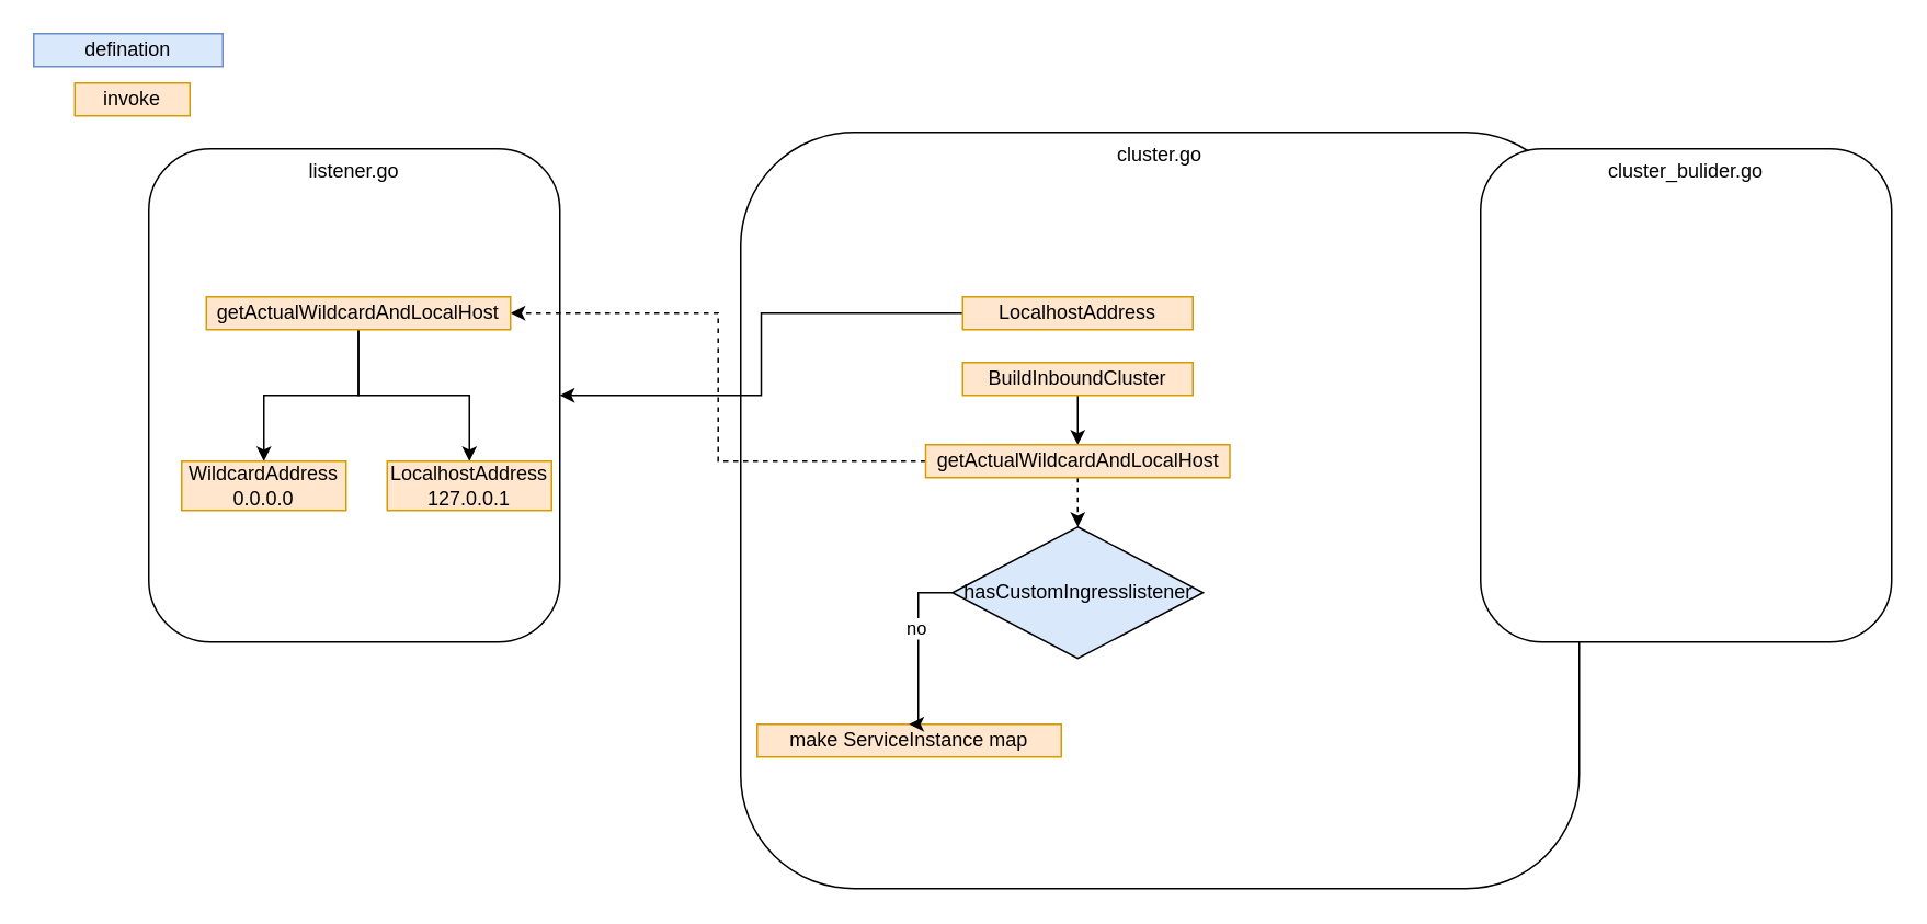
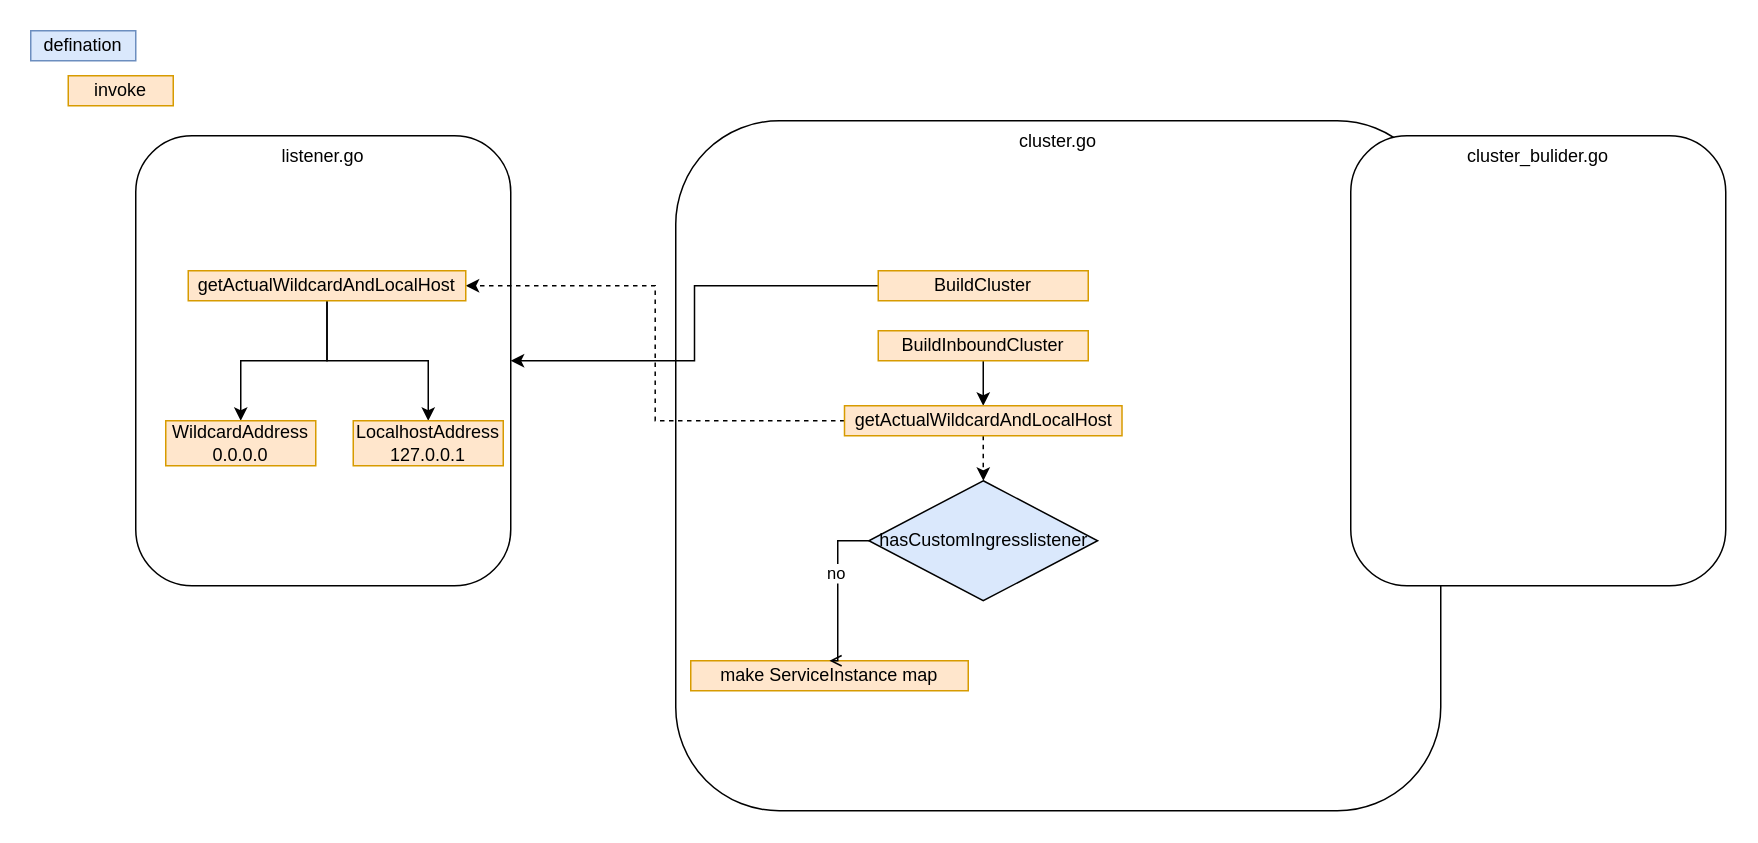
  <mxCell id="0" />
  <mxCell id="1" parent="0" />
  <mxCell id="2" value="listener.go" style="rounded=1;whiteSpace=wrap;html=1;verticalAlign=top;" vertex="1" parent="1"><mxGeometry x="90" y="90" width="250" height="300" as="geometry" /></mxCell>
  <mxCell id="3" value="cluster.go" style="rounded=1;whiteSpace=wrap;html=1;verticalAlign=top;" vertex="1" parent="1"><mxGeometry x="450" y="80" width="510" height="460" as="geometry" /></mxCell>
  <mxCell id="4" style="edgeStyle=orthogonalEdgeStyle;rounded=0;orthogonalLoop=1;jettySize=auto;html=1;" edge="1" parent="1" source="5" target="2"><mxGeometry relative="1" as="geometry" /></mxCell>
- <mxCell id="5" value="LocalhostAddress" style="text;html=1;strokeColor=#d79b00;fillColor=#ffe6cc;align=center;verticalAlign=middle;whiteSpace=wrap;rounded=0;" vertex="1" parent="1"><mxGeometry x="585" y="180" width="140" height="20" as="geometry" /></mxCell>
+ <mxCell id="5" value="BuildCluster" style="text;html=1;strokeColor=#d79b00;fillColor=#ffe6cc;align=center;verticalAlign=middle;whiteSpace=wrap;rounded=0;" vertex="1" parent="1"><mxGeometry x="585" y="180" width="140" height="20" as="geometry" /></mxCell>
  <mxCell id="6" value="cluster_bulider.go" style="rounded=1;whiteSpace=wrap;html=1;verticalAlign=top;" vertex="1" parent="1"><mxGeometry x="900" y="90" width="250" height="300" as="geometry" /></mxCell>
  <mxCell id="7" value="" style="edgeStyle=orthogonalEdgeStyle;rounded=0;orthogonalLoop=1;jettySize=auto;html=1;" edge="1" parent="1" source="8" target="11"><mxGeometry relative="1" as="geometry" /></mxCell>
  <mxCell id="8" value="BuildInboundCluster" style="text;html=1;strokeColor=#d79b00;fillColor=#ffe6cc;align=center;verticalAlign=middle;whiteSpace=wrap;rounded=0;" vertex="1" parent="1"><mxGeometry x="585" y="220" width="140" height="20" as="geometry" /></mxCell>
  <mxCell id="9" style="edgeStyle=orthogonalEdgeStyle;rounded=0;orthogonalLoop=1;jettySize=auto;html=1;entryX=1;entryY=0.5;entryDx=0;entryDy=0;dashed=1;" edge="1" parent="1" source="11" target="14"><mxGeometry relative="1" as="geometry" /></mxCell>
  <mxCell id="10" value="" style="edgeStyle=orthogonalEdgeStyle;rounded=0;orthogonalLoop=1;jettySize=auto;html=1;dashed=1;" edge="1" parent="1" source="11" target="22"><mxGeometry relative="1" as="geometry" /></mxCell>
  <mxCell id="11" value="getActualWildcardAndLocalHost" style="text;html=1;strokeColor=#d79b00;fillColor=#ffe6cc;align=center;verticalAlign=middle;whiteSpace=wrap;rounded=0;" vertex="1" parent="1"><mxGeometry x="562.5" y="270" width="185" height="20" as="geometry" /></mxCell>
  <mxCell id="12" style="edgeStyle=orthogonalEdgeStyle;rounded=0;orthogonalLoop=1;jettySize=auto;html=1;entryX=0.5;entryY=0;entryDx=0;entryDy=0;" edge="1" parent="1" source="14" target="18"><mxGeometry relative="1" as="geometry" /></mxCell>
  <mxCell id="13" style="edgeStyle=orthogonalEdgeStyle;rounded=0;orthogonalLoop=1;jettySize=auto;html=1;entryX=0.5;entryY=0;entryDx=0;entryDy=0;" edge="1" parent="1" source="14" target="17"><mxGeometry relative="1" as="geometry" /></mxCell>
  <mxCell id="14" value="getActualWildcardAndLocalHost" style="text;html=1;strokeColor=#d79b00;fillColor=#ffe6cc;align=center;verticalAlign=middle;whiteSpace=wrap;rounded=0;" vertex="1" parent="1"><mxGeometry x="125" y="180" width="185" height="20" as="geometry" /></mxCell>
- <mxCell id="15" value="defination" style="text;html=1;strokeColor=#6c8ebf;fillColor=#dae8fc;align=center;verticalAlign=middle;whiteSpace=wrap;rounded=0;" vertex="1" parent="1"><mxGeometry x="20" y="20" width="115" height="20" as="geometry" /></mxCell>
+ <mxCell id="15" value="defination" style="text;html=1;strokeColor=#6c8ebf;fillColor=#dae8fc;align=center;verticalAlign=middle;whiteSpace=wrap;rounded=0;" vertex="1" parent="1"><mxGeometry x="20" y="20" width="70" height="20" as="geometry" /></mxCell>
  <mxCell id="16" value="invoke" style="text;html=1;strokeColor=#d79b00;fillColor=#ffe6cc;align=center;verticalAlign=middle;whiteSpace=wrap;rounded=0;" vertex="1" parent="1"><mxGeometry x="45" y="50" width="70" height="20" as="geometry" /></mxCell>
  <mxCell id="17" value="WildcardAddress&lt;br&gt;0.0.0.0" style="text;html=1;strokeColor=#d79b00;fillColor=#ffe6cc;align=center;verticalAlign=middle;whiteSpace=wrap;rounded=0;" vertex="1" parent="1"><mxGeometry x="110" y="280" width="100" height="30" as="geometry" /></mxCell>
  <mxCell id="18" value="LocalhostAddress&lt;br&gt;127.0.0.1" style="text;html=1;strokeColor=#d79b00;fillColor=#ffe6cc;align=center;verticalAlign=middle;whiteSpace=wrap;rounded=0;" vertex="1" parent="1"><mxGeometry x="235" y="280" width="100" height="30" as="geometry" /></mxCell>
  <mxCell id="19" value="make ServiceInstance map" style="text;html=1;strokeColor=#d79b00;fillColor=#ffe6cc;align=center;verticalAlign=middle;whiteSpace=wrap;rounded=0;" vertex="1" parent="1"><mxGeometry x="460" y="440" width="185" height="20" as="geometry" /></mxCell>
- <mxCell id="20" style="edgeStyle=orthogonalEdgeStyle;rounded=0;orthogonalLoop=1;jettySize=auto;html=1;entryX=0.5;entryY=0;entryDx=0;entryDy=0;" edge="1" parent="1" source="22" target="19"><mxGeometry relative="1" as="geometry"><Array as="points"><mxPoint x="558" y="360" /><mxPoint x="558" y="440" /></Array></mxGeometry></mxCell>
+ <mxCell id="20" style="edgeStyle=orthogonalEdgeStyle;rounded=0;orthogonalLoop=1;jettySize=auto;html=1;entryX=0.5;entryY=0;entryDx=0;entryDy=0;endArrow=open;" edge="1" parent="1" source="22" target="19"><mxGeometry relative="1" as="geometry"><Array as="points"><mxPoint x="558" y="360" /><mxPoint x="558" y="440" /></Array></mxGeometry></mxCell>
  <mxCell id="21" value="no" style="edgeLabel;html=1;align=center;verticalAlign=middle;resizable=0;points=[];" vertex="1" connectable="0" parent="20"><mxGeometry x="-0.208" y="-2" relative="1" as="geometry"><mxPoint as="offset" /></mxGeometry></mxCell>
  <mxCell id="22" value="hasCustomIngresslistener" style="rhombus;whiteSpace=wrap;html=1;fillColor=#dae8fc;" vertex="1" parent="1"><mxGeometry x="578.75" y="320" width="152.5" height="80" as="geometry" /></mxCell>
